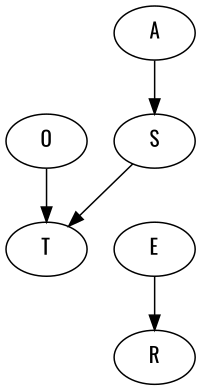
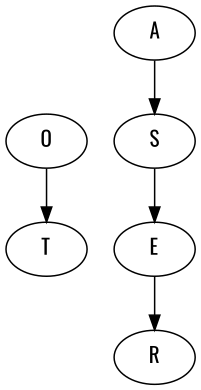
  digraph {
    fontname=Oswald
    node [fontname=Oswald]
    edge [fontname=Oswald]
    O
    T
    E
    R
    S
    A
    O -> T
    E -> R
-   S -> T
+   S -> E
    A -> S
  }
